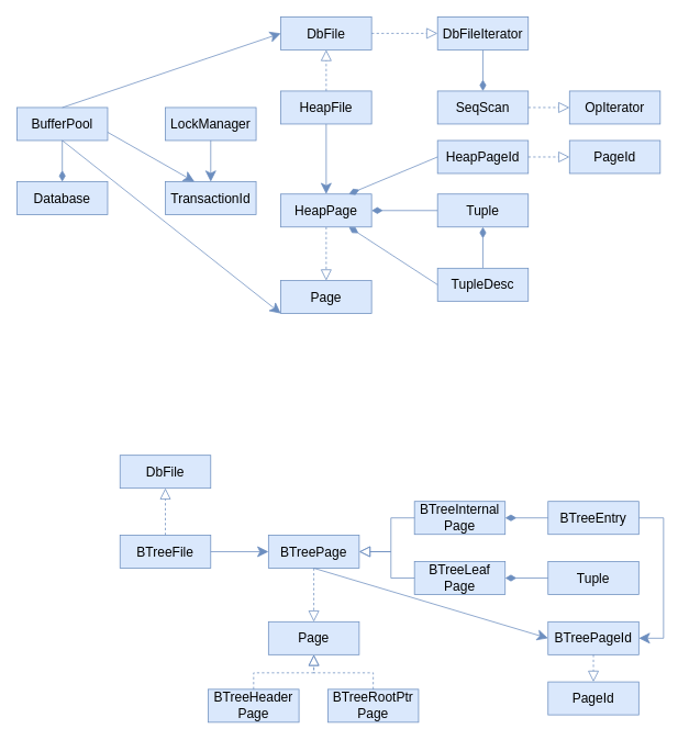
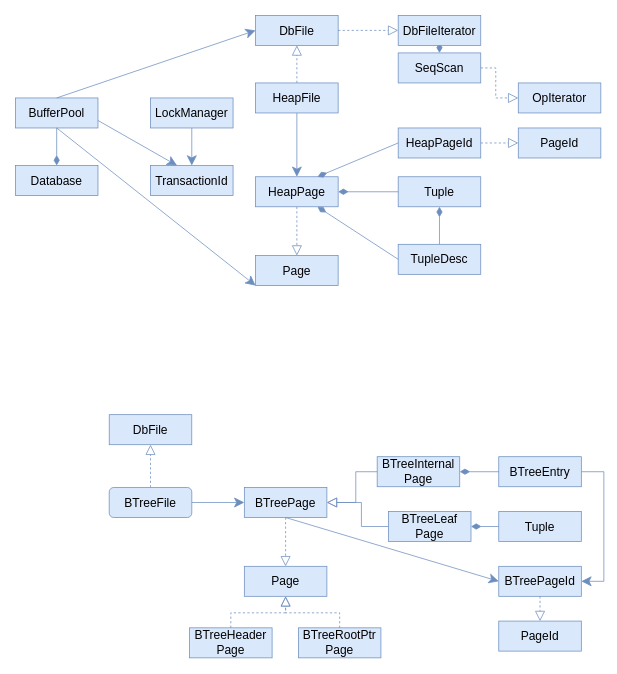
  <mxCell id="0" />
  <mxCell id="1" parent="0" />
  <mxCell id="2" value="LockManager" style="rounded=0;whiteSpace=wrap;html=1;fontSize=16;fillColor=#dae8fc;strokeColor=#6c8ebf;" vertex="1" parent="1"><mxGeometry x="200" y="130" width="110" height="40" as="geometry" /></mxCell>
  <mxCell id="3" style="edgeStyle=orthogonalEdgeStyle;rounded=0;orthogonalLoop=1;jettySize=auto;html=1;exitX=0.5;exitY=1;exitDx=0;exitDy=0;entryX=0.5;entryY=0;entryDx=0;entryDy=0;fontSize=16;endArrow=diamondThin;endFill=1;strokeWidth=1;endSize=11;fillColor=#dae8fc;strokeColor=#6c8ebf;" edge="1" parent="1" source="5" target="4"><mxGeometry relative="1" as="geometry" /></mxCell>
  <mxCell id="4" value="Database" style="rounded=0;whiteSpace=wrap;html=1;fontSize=16;fillColor=#dae8fc;strokeColor=#6c8ebf;" vertex="1" parent="1"><mxGeometry x="20" y="220" width="110" height="40" as="geometry" /></mxCell>
  <mxCell id="5" value="BufferPool" style="rounded=0;whiteSpace=wrap;html=1;fontSize=16;fillColor=#dae8fc;strokeColor=#6c8ebf;" vertex="1" parent="1"><mxGeometry x="20" y="130" width="110" height="40" as="geometry" /></mxCell>
  <mxCell id="6" value="TransactionId" style="rounded=0;whiteSpace=wrap;html=1;fontSize=16;fillColor=#dae8fc;strokeColor=#6c8ebf;" vertex="1" parent="1"><mxGeometry x="200" y="220" width="110" height="40" as="geometry" /></mxCell>
  <mxCell id="7" value="" style="endArrow=classic;html=1;rounded=0;fontSize=16;endSize=11;strokeWidth=1;exitX=0.5;exitY=1;exitDx=0;exitDy=0;entryX=0.5;entryY=0;entryDx=0;entryDy=0;fillColor=#dae8fc;strokeColor=#6c8ebf;" edge="1" parent="1" source="2" target="6"><mxGeometry width="50" height="50" relative="1" as="geometry"><mxPoint x="190" y="305" as="sourcePoint" /><mxPoint x="300" y="500" as="targetPoint" /></mxGeometry></mxCell>
  <mxCell id="8" value="" style="endArrow=classic;html=1;rounded=0;fontSize=16;endSize=11;strokeWidth=1;exitX=1;exitY=0.75;exitDx=0;exitDy=0;entryX=0.321;entryY=0;entryDx=0;entryDy=0;fillColor=#dae8fc;strokeColor=#6c8ebf;entryPerimeter=0;" edge="1" parent="1" source="5" target="6"><mxGeometry width="50" height="50" relative="1" as="geometry"><mxPoint x="265" y="180" as="sourcePoint" /><mxPoint x="265" y="230" as="targetPoint" /></mxGeometry></mxCell>
  <mxCell id="9" style="edgeStyle=orthogonalEdgeStyle;rounded=0;orthogonalLoop=1;jettySize=auto;html=1;exitX=0;exitY=0.5;exitDx=0;exitDy=0;entryX=1;entryY=0.5;entryDx=0;entryDy=0;fontSize=16;endArrow=diamondThin;endFill=1;endSize=11;strokeWidth=1;fillColor=#dae8fc;strokeColor=#6c8ebf;" edge="1" parent="1" source="11" target="17"><mxGeometry relative="1" as="geometry" /></mxCell>
  <mxCell id="10" style="edgeStyle=orthogonalEdgeStyle;rounded=0;orthogonalLoop=1;jettySize=auto;html=1;exitX=0.5;exitY=0;exitDx=0;exitDy=0;entryX=0.5;entryY=1;entryDx=0;entryDy=0;fontSize=16;endArrow=diamondThin;endFill=1;endSize=11;strokeWidth=1;fillColor=#dae8fc;strokeColor=#6c8ebf;" edge="1" parent="1" source="12" target="11"><mxGeometry relative="1" as="geometry" /></mxCell>
  <mxCell id="11" value="Tuple" style="rounded=0;whiteSpace=wrap;html=1;fontSize=16;fillColor=#dae8fc;strokeColor=#6c8ebf;" vertex="1" parent="1"><mxGeometry x="530" y="235" width="110" height="40" as="geometry" /></mxCell>
  <mxCell id="12" value="TupleDesc" style="rounded=0;whiteSpace=wrap;html=1;fontSize=16;fillColor=#dae8fc;strokeColor=#6c8ebf;" vertex="1" parent="1"><mxGeometry x="530" y="325" width="110" height="40" as="geometry" /></mxCell>
  <mxCell id="13" style="edgeStyle=orthogonalEdgeStyle;rounded=0;orthogonalLoop=1;jettySize=auto;html=1;exitX=0.5;exitY=0;exitDx=0;exitDy=0;entryX=0.5;entryY=1;entryDx=0;entryDy=0;fontSize=16;endArrow=block;endFill=0;endSize=11;strokeWidth=1;dashed=1;fillColor=#dae8fc;strokeColor=#6c8ebf;" edge="1" parent="1" source="15" target="18"><mxGeometry relative="1" as="geometry" /></mxCell>
  <mxCell id="14" style="edgeStyle=orthogonalEdgeStyle;rounded=0;orthogonalLoop=1;jettySize=auto;html=1;exitX=0.5;exitY=1;exitDx=0;exitDy=0;entryX=0.5;entryY=0;entryDx=0;entryDy=0;fontSize=16;endArrow=classic;endFill=1;endSize=11;strokeWidth=1;fillColor=#dae8fc;strokeColor=#6c8ebf;" edge="1" parent="1" source="15" target="17"><mxGeometry relative="1" as="geometry" /></mxCell>
  <mxCell id="15" value="HeapFile" style="rounded=0;whiteSpace=wrap;html=1;fontSize=16;fillColor=#dae8fc;strokeColor=#6c8ebf;" vertex="1" parent="1"><mxGeometry x="340" y="110" width="110" height="40" as="geometry" /></mxCell>
  <mxCell id="16" style="edgeStyle=orthogonalEdgeStyle;rounded=0;orthogonalLoop=1;jettySize=auto;html=1;exitX=0.5;exitY=1;exitDx=0;exitDy=0;entryX=0.5;entryY=0;entryDx=0;entryDy=0;dashed=1;fontSize=16;endArrow=block;endFill=0;endSize=11;strokeWidth=1;fillColor=#dae8fc;strokeColor=#6c8ebf;" edge="1" parent="1" source="17" target="19"><mxGeometry relative="1" as="geometry" /></mxCell>
  <mxCell id="17" value="HeapPage" style="rounded=0;whiteSpace=wrap;html=1;fontSize=16;fillColor=#dae8fc;strokeColor=#6c8ebf;" vertex="1" parent="1"><mxGeometry x="340" y="235" width="110" height="40" as="geometry" /></mxCell>
  <mxCell id="18" value="DbFile" style="rounded=0;whiteSpace=wrap;html=1;fontSize=16;fillColor=#dae8fc;strokeColor=#6c8ebf;" vertex="1" parent="1"><mxGeometry x="340" y="20" width="110" height="40" as="geometry" /></mxCell>
  <mxCell id="19" value="Page" style="rounded=0;whiteSpace=wrap;html=1;fontSize=16;fillColor=#dae8fc;strokeColor=#6c8ebf;" vertex="1" parent="1"><mxGeometry x="340" y="340" width="110" height="40" as="geometry" /></mxCell>
  <mxCell id="20" value="" style="endArrow=diamondThin;html=1;rounded=0;fontSize=16;endSize=11;strokeWidth=1;exitX=0;exitY=0.5;exitDx=0;exitDy=0;entryX=0.75;entryY=1;entryDx=0;entryDy=0;endFill=1;fillColor=#dae8fc;strokeColor=#6c8ebf;" edge="1" parent="1" source="12" target="17"><mxGeometry width="50" height="50" relative="1" as="geometry"><mxPoint x="520" y="190" as="sourcePoint" /><mxPoint x="570" y="140" as="targetPoint" /></mxGeometry></mxCell>
- <mxCell id="21" value="SeqScan" style="rounded=0;whiteSpace=wrap;html=1;fontSize=16;fillColor=#dae8fc;strokeColor=#6c8ebf;" vertex="1" parent="1"><mxGeometry x="530" y="110" width="110" height="40" as="geometry" /></mxCell>
+ <mxCell id="21" value="SeqScan" style="rounded=0;whiteSpace=wrap;html=1;fontSize=16;fillColor=#dae8fc;strokeColor=#6c8ebf;" vertex="1" parent="1"><mxGeometry x="530" y="70" width="110" height="40" as="geometry" /></mxCell>
  <mxCell id="22" value="OpIterator" style="rounded=0;whiteSpace=wrap;html=1;fontSize=16;fillColor=#dae8fc;strokeColor=#6c8ebf;" vertex="1" parent="1"><mxGeometry x="690" y="110" width="110" height="40" as="geometry" /></mxCell>
  <mxCell id="23" style="edgeStyle=orthogonalEdgeStyle;rounded=0;orthogonalLoop=1;jettySize=auto;html=1;exitX=1;exitY=0.5;exitDx=0;exitDy=0;fontSize=16;endArrow=block;endFill=0;endSize=11;strokeWidth=1;dashed=1;entryX=0;entryY=0.5;entryDx=0;entryDy=0;fillColor=#dae8fc;strokeColor=#6c8ebf;" edge="1" parent="1" source="21" target="22"><mxGeometry relative="1" as="geometry"><mxPoint x="405" y="120" as="sourcePoint" /><mxPoint x="700" y="20" as="targetPoint" /></mxGeometry></mxCell>
  <mxCell id="24" style="edgeStyle=orthogonalEdgeStyle;rounded=0;orthogonalLoop=1;jettySize=auto;html=1;exitX=0.5;exitY=1;exitDx=0;exitDy=0;entryX=0.5;entryY=0;entryDx=0;entryDy=0;fontFamily=Helvetica;fontSize=16;endArrow=diamondThin;endFill=1;endSize=11;strokeWidth=1;fillColor=#dae8fc;strokeColor=#6c8ebf;" edge="1" parent="1" source="25" target="21"><mxGeometry relative="1" as="geometry" /></mxCell>
  <mxCell id="25" value="&lt;span style=&quot;font-size: 12pt;&quot; lang=&quot;EN-US&quot;&gt;DbFileIterator&lt;/span&gt;" style="rounded=0;whiteSpace=wrap;html=1;fontSize=16;fillColor=#dae8fc;strokeColor=#6c8ebf;" vertex="1" parent="1"><mxGeometry x="530" y="20" width="110" height="40" as="geometry" /></mxCell>
  <mxCell id="26" style="edgeStyle=orthogonalEdgeStyle;rounded=0;orthogonalLoop=1;jettySize=auto;html=1;exitX=1;exitY=0.5;exitDx=0;exitDy=0;entryX=0;entryY=0.5;entryDx=0;entryDy=0;fontSize=16;endArrow=block;endFill=0;endSize=11;strokeWidth=1;dashed=1;entryPerimeter=0;fillColor=#dae8fc;strokeColor=#6c8ebf;" edge="1" parent="1" source="18" target="25"><mxGeometry relative="1" as="geometry"><mxPoint x="405" y="120" as="sourcePoint" /><mxPoint x="405" y="70" as="targetPoint" /></mxGeometry></mxCell>
  <mxCell id="27" value="HeapPageId" style="rounded=0;whiteSpace=wrap;html=1;fontSize=16;fillColor=#dae8fc;strokeColor=#6c8ebf;" vertex="1" parent="1"><mxGeometry x="530" y="170" width="110" height="40" as="geometry" /></mxCell>
  <mxCell id="28" value="" style="endArrow=diamondThin;html=1;rounded=0;fontSize=16;endSize=11;strokeWidth=1;exitX=0;exitY=0.5;exitDx=0;exitDy=0;entryX=0.75;entryY=0;entryDx=0;entryDy=0;endFill=1;fillColor=#dae8fc;strokeColor=#6c8ebf;" edge="1" parent="1" source="27" target="17"><mxGeometry width="50" height="50" relative="1" as="geometry"><mxPoint x="540" y="355" as="sourcePoint" /><mxPoint x="432.5" y="285" as="targetPoint" /></mxGeometry></mxCell>
  <mxCell id="29" value="PageId" style="rounded=0;whiteSpace=wrap;html=1;fontSize=16;fillColor=#dae8fc;strokeColor=#6c8ebf;" vertex="1" parent="1"><mxGeometry x="690" y="170" width="110" height="40" as="geometry" /></mxCell>
  <mxCell id="30" style="edgeStyle=orthogonalEdgeStyle;rounded=0;orthogonalLoop=1;jettySize=auto;html=1;exitX=1;exitY=0.5;exitDx=0;exitDy=0;fontSize=16;endArrow=block;endFill=0;endSize=11;strokeWidth=1;dashed=1;entryX=0;entryY=0.5;entryDx=0;entryDy=0;fillColor=#dae8fc;strokeColor=#6c8ebf;" edge="1" parent="1" source="27" target="29"><mxGeometry relative="1" as="geometry"><mxPoint x="650" y="140" as="sourcePoint" /><mxPoint x="700" y="140" as="targetPoint" /></mxGeometry></mxCell>
  <mxCell id="31" value="" style="endArrow=classic;html=1;rounded=0;fontSize=16;endSize=11;strokeWidth=1;exitX=0.5;exitY=0;exitDx=0;exitDy=0;entryX=0;entryY=0.5;entryDx=0;entryDy=0;fillColor=#dae8fc;strokeColor=#6c8ebf;" edge="1" parent="1" source="5" target="18"><mxGeometry width="50" height="50" relative="1" as="geometry"><mxPoint x="265" y="180" as="sourcePoint" /><mxPoint x="265" y="230" as="targetPoint" /></mxGeometry></mxCell>
  <mxCell id="32" value="" style="endArrow=classic;html=1;rounded=0;fontSize=16;endSize=11;strokeWidth=1;exitX=0.5;exitY=1;exitDx=0;exitDy=0;entryX=0;entryY=1;entryDx=0;entryDy=0;fillColor=#dae8fc;strokeColor=#6c8ebf;" edge="1" parent="1" source="5" target="19"><mxGeometry width="50" height="50" relative="1" as="geometry"><mxPoint x="85" y="140" as="sourcePoint" /><mxPoint x="350" y="50" as="targetPoint" /></mxGeometry></mxCell>
  <mxCell id="33" style="edgeStyle=orthogonalEdgeStyle;rounded=0;orthogonalLoop=1;jettySize=auto;html=1;entryX=0.5;entryY=1;entryDx=0;entryDy=0;fillColor=#dae8fc;strokeColor=#6c8ebf;dashed=1;endArrow=block;endFill=0;endSize=11;" edge="1" parent="1" source="34" target="35"><mxGeometry relative="1" as="geometry"><mxPoint x="200" y="633" as="targetPoint" /></mxGeometry></mxCell>
- <mxCell id="34" value="BTreeFile" style="rounded=0;whiteSpace=wrap;html=1;fontSize=16;fillColor=#dae8fc;strokeColor=#6c8ebf;" vertex="1" parent="1"><mxGeometry x="145" y="649" width="110" height="40" as="geometry" /></mxCell>
+ <mxCell id="34" value="BTreeFile" style="whiteSpace=wrap;html=1;fontSize=16;fillColor=#dae8fc;strokeColor=#6c8ebf;rounded=1;" vertex="1" parent="1"><mxGeometry x="145" y="649" width="110" height="40" as="geometry" /></mxCell>
  <mxCell id="35" value="DbFile" style="rounded=0;whiteSpace=wrap;html=1;fontSize=16;fillColor=#dae8fc;strokeColor=#6c8ebf;" vertex="1" parent="1"><mxGeometry x="145" y="552" width="110" height="40" as="geometry" /></mxCell>
  <mxCell id="36" style="edgeStyle=orthogonalEdgeStyle;rounded=0;orthogonalLoop=1;jettySize=auto;html=1;exitX=0.5;exitY=1;exitDx=0;exitDy=0;entryX=0.5;entryY=0;entryDx=0;entryDy=0;dashed=1;fontSize=16;endArrow=block;endFill=0;endSize=11;strokeWidth=1;fillColor=#dae8fc;strokeColor=#6c8ebf;" edge="1" parent="1" source="37" target="38"><mxGeometry relative="1" as="geometry" /></mxCell>
  <mxCell id="37" value="BTreePage" style="rounded=0;whiteSpace=wrap;html=1;fontSize=16;fillColor=#dae8fc;strokeColor=#6c8ebf;" vertex="1" parent="1"><mxGeometry x="325" y="649" width="110" height="40" as="geometry" /></mxCell>
  <mxCell id="38" value="Page" style="rounded=0;whiteSpace=wrap;html=1;fontSize=16;fillColor=#dae8fc;strokeColor=#6c8ebf;" vertex="1" parent="1"><mxGeometry x="325" y="754" width="110" height="40" as="geometry" /></mxCell>
  <mxCell id="39" value="" style="endArrow=classic;html=1;rounded=0;fontSize=16;endSize=11;strokeWidth=1;entryX=0;entryY=0.5;entryDx=0;entryDy=0;fillColor=#dae8fc;strokeColor=#6c8ebf;exitX=1;exitY=0.5;exitDx=0;exitDy=0;" edge="1" parent="1" source="34" target="37"><mxGeometry width="50" height="50" relative="1" as="geometry"><mxPoint x="409" y="485" as="sourcePoint" /><mxPoint x="350" y="390" as="targetPoint" /></mxGeometry></mxCell>
  <mxCell id="40" value="BTreeInternal&lt;br&gt;Page" style="rounded=0;whiteSpace=wrap;html=1;fontSize=16;fillColor=#dae8fc;strokeColor=#6c8ebf;" vertex="1" parent="1"><mxGeometry x="502" y="608" width="110" height="40" as="geometry" /></mxCell>
- <mxCell id="41" value="BTreeLeaf&lt;br&gt;Page" style="rounded=0;whiteSpace=wrap;html=1;fontSize=16;fillColor=#dae8fc;strokeColor=#6c8ebf;" vertex="1" parent="1"><mxGeometry x="502" y="681" width="110" height="40" as="geometry" /></mxCell>
+ <mxCell id="41" value="BTreeLeaf&lt;br&gt;Page" style="rounded=0;whiteSpace=wrap;html=1;fontSize=16;fillColor=#dae8fc;strokeColor=#6c8ebf;" vertex="1" parent="1"><mxGeometry x="517" y="681" width="110" height="40" as="geometry" /></mxCell>
  <mxCell id="42" value="BTreeHeader&lt;br&gt;Page" style="rounded=0;whiteSpace=wrap;html=1;fontSize=16;fillColor=#dae8fc;strokeColor=#6c8ebf;" vertex="1" parent="1"><mxGeometry x="252" y="836" width="110" height="40" as="geometry" /></mxCell>
  <mxCell id="43" style="edgeStyle=orthogonalEdgeStyle;rounded=0;orthogonalLoop=1;jettySize=auto;html=1;exitX=0;exitY=0.5;exitDx=0;exitDy=0;entryX=1;entryY=0.5;entryDx=0;entryDy=0;fontSize=16;endArrow=block;endFill=0;endSize=11;strokeWidth=1;fillColor=#dae8fc;strokeColor=#6c8ebf;" edge="1" parent="1" source="40" target="37"><mxGeometry relative="1" as="geometry"><mxPoint x="390" y="699" as="sourcePoint" /><mxPoint x="390" y="764" as="targetPoint" /></mxGeometry></mxCell>
  <mxCell id="44" style="edgeStyle=orthogonalEdgeStyle;rounded=0;orthogonalLoop=1;jettySize=auto;html=1;exitX=0;exitY=0.5;exitDx=0;exitDy=0;fontSize=16;endArrow=block;endFill=0;endSize=11;strokeWidth=1;fillColor=#dae8fc;strokeColor=#6c8ebf;entryX=1;entryY=0.5;entryDx=0;entryDy=0;" edge="1" parent="1" source="41" target="37"><mxGeometry relative="1" as="geometry"><mxPoint x="512" y="638" as="sourcePoint" /><mxPoint x="471" y="761" as="targetPoint" /></mxGeometry></mxCell>
  <mxCell id="45" value="BTreeRootPtr&lt;br&gt;Page" style="rounded=0;whiteSpace=wrap;html=1;fontSize=16;fillColor=#dae8fc;strokeColor=#6c8ebf;" vertex="1" parent="1"><mxGeometry x="397" y="836" width="110" height="40" as="geometry" /></mxCell>
  <mxCell id="46" style="edgeStyle=orthogonalEdgeStyle;rounded=0;orthogonalLoop=1;jettySize=auto;html=1;exitX=0.5;exitY=0;exitDx=0;exitDy=0;entryX=0.5;entryY=1;entryDx=0;entryDy=0;dashed=1;fontSize=16;endArrow=block;endFill=0;endSize=11;strokeWidth=1;fillColor=#dae8fc;strokeColor=#6c8ebf;" edge="1" parent="1" source="42" target="38"><mxGeometry relative="1" as="geometry"><mxPoint x="390" y="699" as="sourcePoint" /><mxPoint x="390" y="764" as="targetPoint" /></mxGeometry></mxCell>
  <mxCell id="47" style="edgeStyle=orthogonalEdgeStyle;rounded=0;orthogonalLoop=1;jettySize=auto;html=1;exitX=0.5;exitY=0;exitDx=0;exitDy=0;entryX=0.5;entryY=1;entryDx=0;entryDy=0;dashed=1;fontSize=16;endArrow=block;endFill=0;endSize=11;strokeWidth=1;fillColor=#dae8fc;strokeColor=#6c8ebf;" edge="1" parent="1" source="45" target="38"><mxGeometry relative="1" as="geometry"><mxPoint x="400" y="709" as="sourcePoint" /><mxPoint x="400" y="774" as="targetPoint" /></mxGeometry></mxCell>
  <mxCell id="48" style="edgeStyle=orthogonalEdgeStyle;rounded=0;orthogonalLoop=1;jettySize=auto;html=1;exitX=1;exitY=0.5;exitDx=0;exitDy=0;entryX=1;entryY=0.5;entryDx=0;entryDy=0;endArrow=classic;endFill=1;endSize=11;fillColor=#dae8fc;strokeColor=#6c8ebf;" edge="1" parent="1" source="49" target="54"><mxGeometry relative="1" as="geometry" /></mxCell>
  <mxCell id="49" value="BTreeEntry&lt;span style=&quot;color: rgba(0, 0, 0, 0); font-family: monospace; font-size: 0px; text-align: start;&quot;&gt;%3CmxGraphModel%3E%3Croot%3E%3CmxCell%20id%3D%220%22%2F%3E%3CmxCell%20id%3D%221%22%20parent%3D%220%22%2F%3E%3CmxCell%20id%3D%222%22%20value%3D%22Page%22%20style%3D%22rounded%3D0%3BwhiteSpace%3Dwrap%3Bhtml%3D1%3BfontSize%3D16%3BfillColor%3D%23dae8fc%3BstrokeColor%3D%236c8ebf%3B%22%20vertex%3D%221%22%20parent%3D%221%22%3E%3CmxGeometry%20x%3D%22325%22%20y%3D%221024%22%20width%3D%22110%22%20height%3D%2240%22%20as%3D%22geometry%22%2F%3E%3C%2FmxCell%3E%3C%2Froot%3E%3C%2FmxGraphModel%3E&lt;/span&gt;" style="rounded=0;whiteSpace=wrap;html=1;fontSize=16;fillColor=#dae8fc;strokeColor=#6c8ebf;" vertex="1" parent="1"><mxGeometry x="664" y="608" width="110" height="40" as="geometry" /></mxCell>
  <mxCell id="50" value="Tuple" style="rounded=0;whiteSpace=wrap;html=1;fontSize=16;fillColor=#dae8fc;strokeColor=#6c8ebf;" vertex="1" parent="1"><mxGeometry x="664" y="681" width="110" height="40" as="geometry" /></mxCell>
  <mxCell id="51" value="" style="endArrow=diamondThin;html=1;rounded=0;fontSize=16;endSize=11;strokeWidth=1;exitX=0;exitY=0.5;exitDx=0;exitDy=0;entryX=1;entryY=0.5;entryDx=0;entryDy=0;endFill=1;fillColor=#dae8fc;strokeColor=#6c8ebf;" edge="1" parent="1" source="49" target="40"><mxGeometry width="50" height="50" relative="1" as="geometry"><mxPoint x="540" y="355" as="sourcePoint" /><mxPoint x="432.5" y="285" as="targetPoint" /></mxGeometry></mxCell>
  <mxCell id="52" value="" style="endArrow=diamondThin;html=1;rounded=0;fontSize=16;endSize=11;strokeWidth=1;exitX=0;exitY=0.5;exitDx=0;exitDy=0;entryX=1;entryY=0.5;entryDx=0;entryDy=0;endFill=1;fillColor=#dae8fc;strokeColor=#6c8ebf;" edge="1" parent="1" source="50" target="41"><mxGeometry width="50" height="50" relative="1" as="geometry"><mxPoint x="674" y="638" as="sourcePoint" /><mxPoint x="622" y="638" as="targetPoint" /></mxGeometry></mxCell>
  <mxCell id="53" value="PageId" style="rounded=0;whiteSpace=wrap;html=1;fontSize=16;fillColor=#dae8fc;strokeColor=#6c8ebf;" vertex="1" parent="1"><mxGeometry x="664" y="827" width="110" height="40" as="geometry" /></mxCell>
  <mxCell id="54" value="BTreePageId" style="rounded=0;whiteSpace=wrap;html=1;fontSize=16;fillColor=#dae8fc;strokeColor=#6c8ebf;" vertex="1" parent="1"><mxGeometry x="664" y="754" width="110" height="40" as="geometry" /></mxCell>
  <mxCell id="55" style="edgeStyle=orthogonalEdgeStyle;rounded=0;orthogonalLoop=1;jettySize=auto;html=1;exitX=0.5;exitY=1;exitDx=0;exitDy=0;entryX=0.5;entryY=0;entryDx=0;entryDy=0;dashed=1;fontSize=16;endArrow=block;endFill=0;endSize=11;strokeWidth=1;fillColor=#dae8fc;strokeColor=#6c8ebf;" edge="1" parent="1" source="54" target="53"><mxGeometry relative="1" as="geometry"><mxPoint x="390" y="699" as="sourcePoint" /><mxPoint x="390" y="764" as="targetPoint" /></mxGeometry></mxCell>
  <mxCell id="56" value="" style="endArrow=classic;html=1;rounded=0;fontSize=16;endSize=11;strokeWidth=1;entryX=0;entryY=0.5;entryDx=0;entryDy=0;fillColor=#dae8fc;strokeColor=#6c8ebf;exitX=0.5;exitY=1;exitDx=0;exitDy=0;" edge="1" parent="1" source="37" target="54"><mxGeometry width="50" height="50" relative="1" as="geometry"><mxPoint x="265" y="679" as="sourcePoint" /><mxPoint x="335" y="679" as="targetPoint" /></mxGeometry></mxCell>
